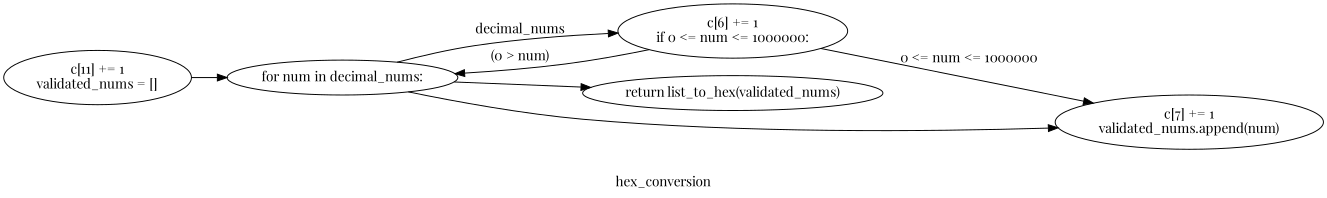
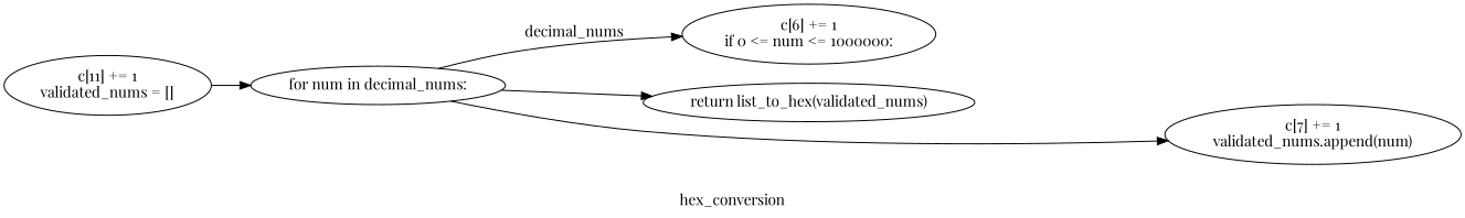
  digraph {
    fontname="Playfair Display"
    label=hex_conversion
    rankdir=LR
    node [fontname="Playfair Display"]
    edge [fontname="Playfair Display"]
    n1 [height=0.77585 label="c[11] += 1\nvalidated_nums = []\n" width=2.5092]
    n2 [height=0.5 label="for num in decimal_nums:\n" width=2.9709]
    n3 [height=0.77585 label="c[6] += 1\nif 0 <= num <= 1000000:\n" width=3.069]
    n4 [height=0.5 label="return list_to_hex(validated_nums)\n" width=3.8718]
    n5 [height=0.77585 label="c[7] += 1\nvalidated_nums.append(num)\n" width=3.5552]
    n1 -> n2
    n2 -> n3 [label=decimal_nums]
    n2 -> n4
    n2 -> n5
-   n3 -> n2 [label="(0 > num)"]
-   n3 -> n5 [label="0 <= num <= 1000000"]
  }
